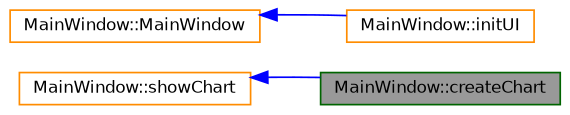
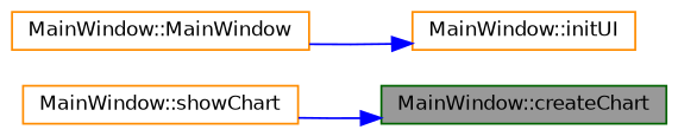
  digraph {
    rankdir=RL
    node [color=darkorange fillcolor=white fontname=Helvetica fontsize=10 shape=box style=filled]
    edge [color=blue dir=back fontname=Helvetica fontsize=10 labelfontname=Helvetica labelfontsize=10 style=solid]
    n1 [color=darkgreen fillcolor=grey60 fontcolor=black height=0.2 label="MainWindow::createChart" width=0.4]
    n2 [height=0.2 label="MainWindow::showChart" width=0.4]
    n3 [height=0.2 label="MainWindow::initUI" width=0.4]
    n4 [height=0.2 label="MainWindow::MainWindow" width=0.4]
-   n2 -> n1
-   n4 -> n3
+   n1 -> n2
+   n3 -> n4
  }
